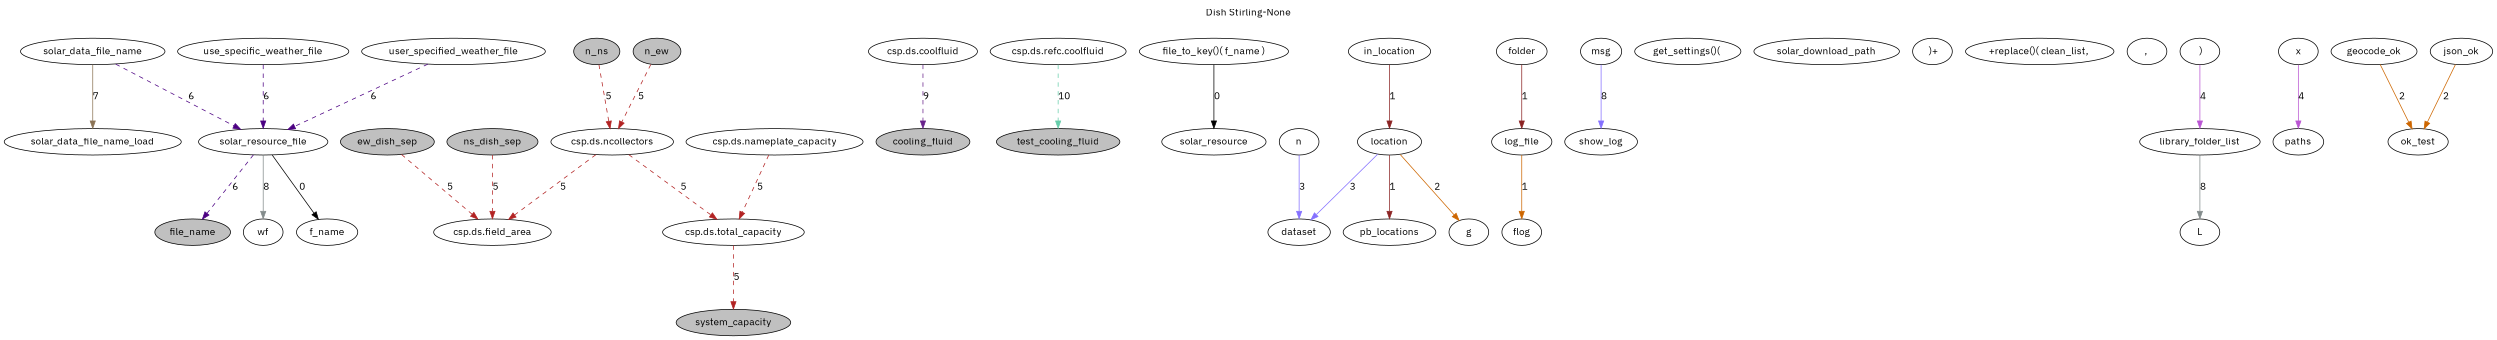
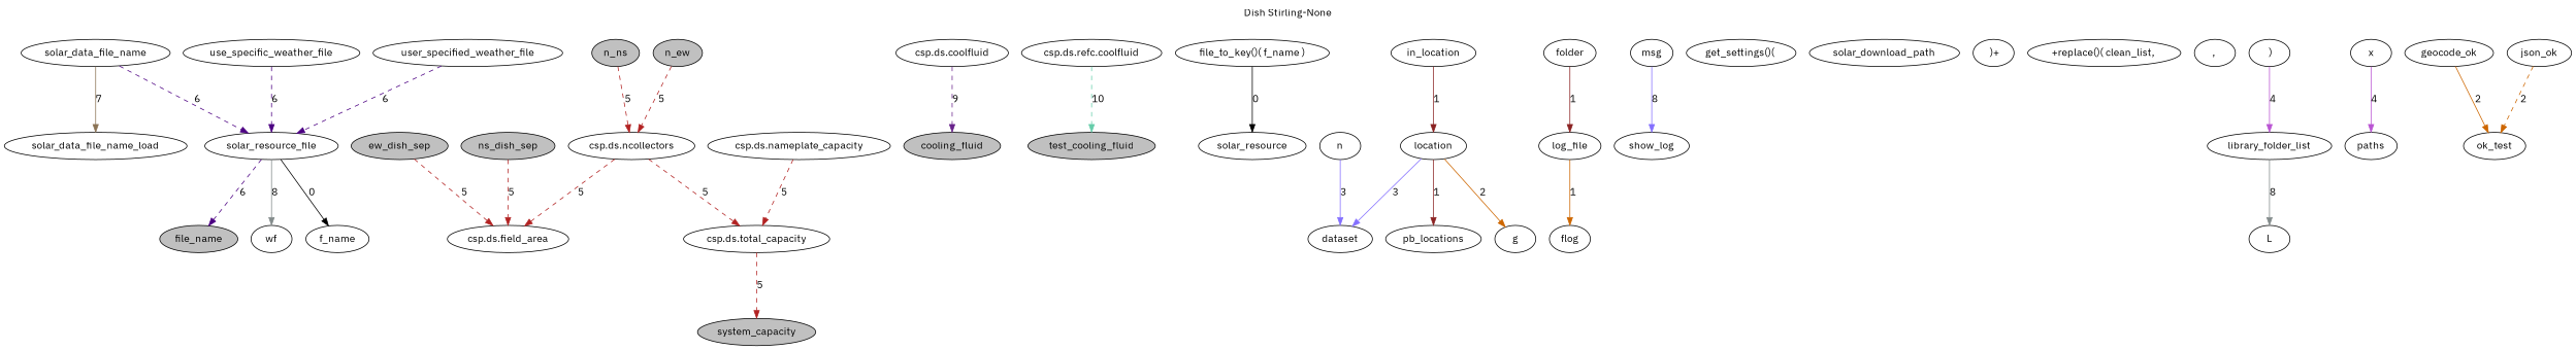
  digraph {
    fontname="IBM Plex Sans"
    label="Dish Stirling-None"
    labelloc=top
    rankdir=TB
    ranksep=1
    node [fontname="IBM Plex Sans"]
    edge [color=firebrick fontname="IBM Plex Sans"]
    file_name [fillcolor=grey style=filled]
    n_ns [fillcolor=grey style=filled]
    "csp.ds.ncollectors"
    "csp.ds.field_area"
    "csp.ds.total_capacity"
    cooling_fluid [fillcolor=grey style=filled]
    ew_dish_sep [fillcolor=grey style=filled]
    ns_dish_sep [fillcolor=grey style=filled]
    n_ew [fillcolor=grey style=filled]
    system_capacity [fillcolor=grey style=filled]
    test_cooling_fluid [fillcolor=grey style=filled]
    "file_to_key()( f_name )"
    solar_resource
    location
    pb_locations
    g
    dataset
    folder
    log_file
    flog
    msg
    show_log
    "get_settings()( "
    solar_download_path
    " )+"
    "+replace()( clean_list, "
    ", "
    " )"
    library_folder_list
    L
    x
    paths
    geocode_ok
    ok_test
    solar_data_file_name
    solar_resource_file
    solar_data_file_name_load
    wf
    f_name
    in_location
    use_specific_weather_file
    "csp.ds.coolfluid"
    "csp.ds.nameplate_capacity"
    n
    "csp.ds.refc.coolfluid"
    json_ok
    user_specified_weather_file
    n_ns -> "csp.ds.ncollectors" [label=5 style=dashed]
    "csp.ds.ncollectors" -> "csp.ds.field_area" [label=5 style=dashed]
    "csp.ds.ncollectors" -> "csp.ds.total_capacity" [label=5 style=dashed]
    "csp.ds.total_capacity" -> system_capacity [label=5 style=dashed]
    ew_dish_sep -> "csp.ds.field_area" [label=5 style=dashed]
    ns_dish_sep -> "csp.ds.field_area" [label=5 style=dashed]
    n_ew -> "csp.ds.ncollectors" [label=5 style=dashed]
    "file_to_key()( f_name )" -> solar_resource [color=black label=0]
    location -> pb_locations [color=brown4 label=1]
    location -> g [color=darkorange3 label=2]
    location -> dataset [color=lightslateblue label=3]
    folder -> log_file [color=brown4 label=1]
    log_file -> flog [color=darkorange3 label=1]
    msg -> show_log [color=lightslateblue label=8]
    " )" -> library_folder_list [color=mediumorchid label=4]
    library_folder_list -> L [color=azure4 label=8]
    x -> paths [color=mediumorchid label=4]
    geocode_ok -> ok_test [color=darkorange3 label=2]
    solar_data_file_name -> solar_resource_file [color=indigo label=6 style=dashed]
    solar_data_file_name -> solar_data_file_name_load [color=burlywood4 label=7]
    solar_resource_file -> file_name [color=indigo label=6 style=dashed]
    solar_resource_file -> wf [color=azure4 label=8]
    solar_resource_file -> f_name [color=black label=0]
    in_location -> location [color=brown4 label=1]
    use_specific_weather_file -> solar_resource_file [color=indigo label=6 style=dashed]
    "csp.ds.coolfluid" -> cooling_fluid [color=darkorchid4 label=9 style=dashed]
    "csp.ds.nameplate_capacity" -> "csp.ds.total_capacity" [label=5 style=dashed]
    n -> dataset [color=lightslateblue label=3]
    "csp.ds.refc.coolfluid" -> test_cooling_fluid [color=aquamarine3 label=10 style=dashed]
-   json_ok -> ok_test [color=darkorange3 label=2]
+   json_ok -> ok_test [color=darkorange3 label=2 style=dashed]
    user_specified_weather_file -> solar_resource_file [color=indigo label=6 style=dashed]
  }
